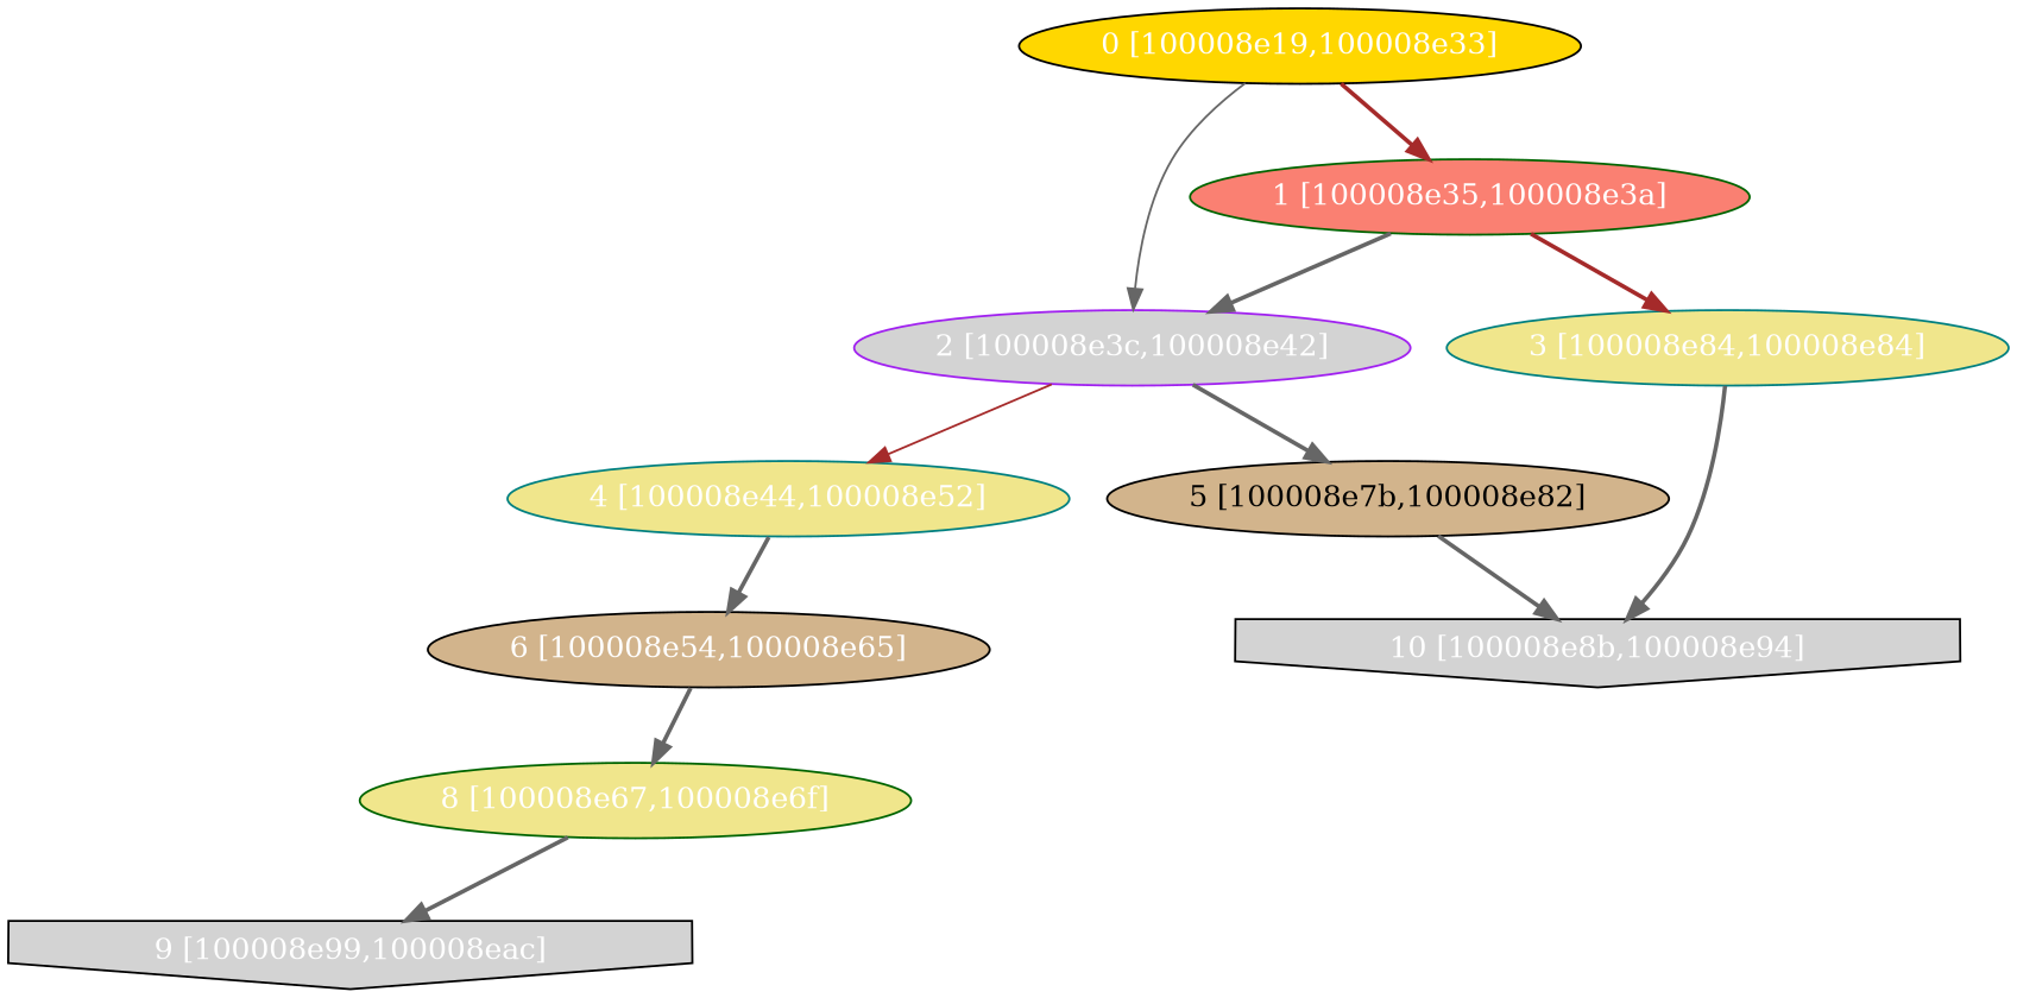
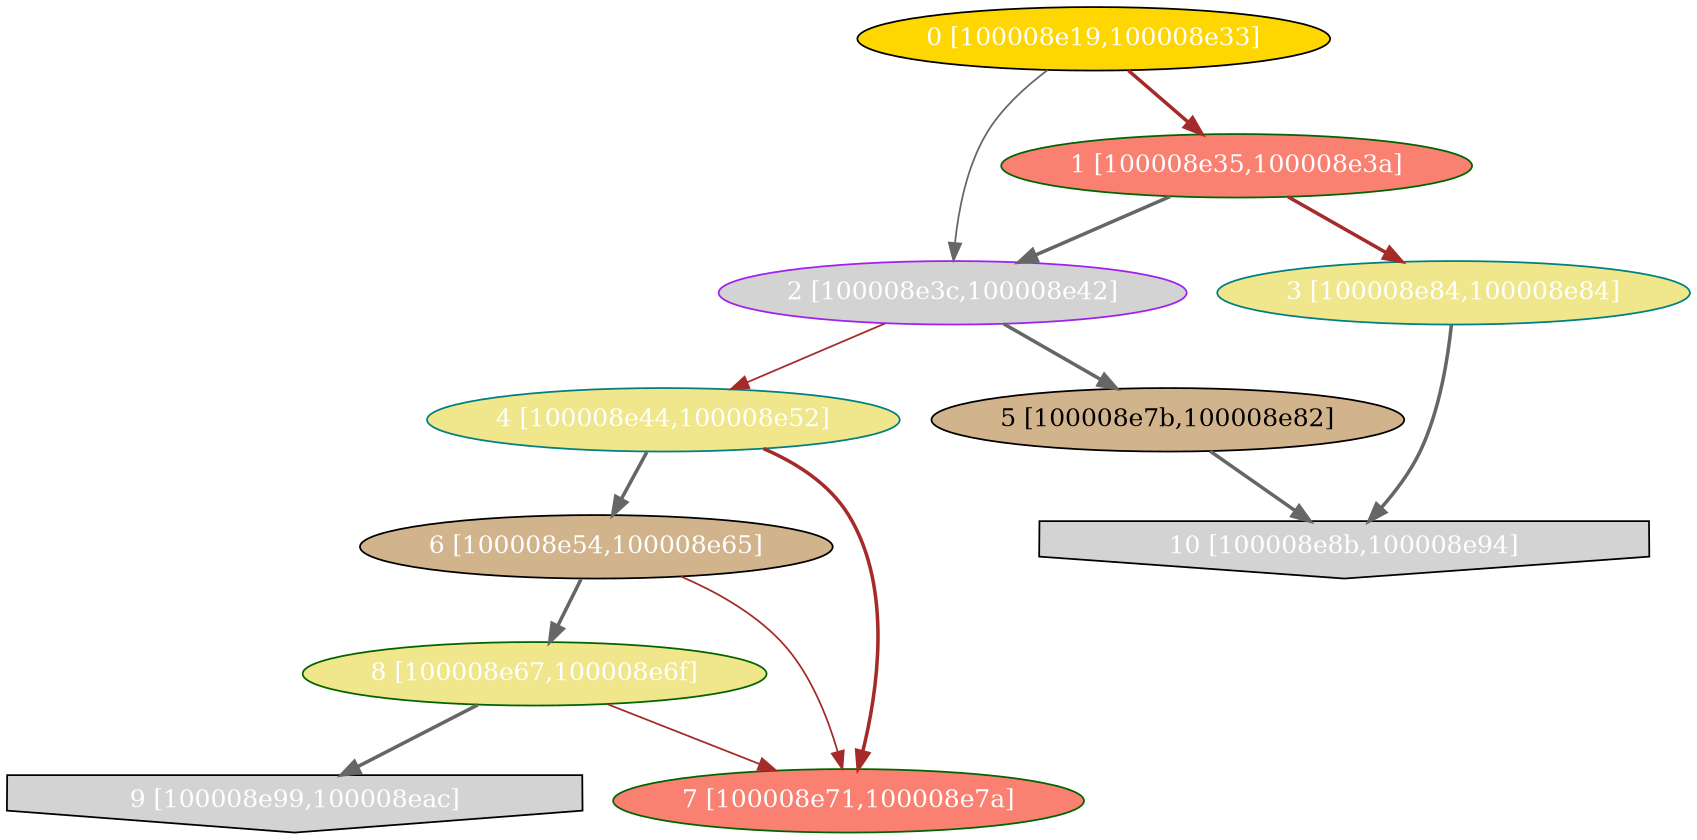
  digraph {
    node [fillcolor=lightgrey fontcolor="#ffffff" shape=oval style=filled color=black]
    edge [color=gray40 style=bold]
    n1 [fillcolor=gold label="0 [100008e19,100008e33]"]
    n2 [fillcolor=salmon label="1 [100008e35,100008e3a]" color=darkgreen]
    n3 [label="2 [100008e3c,100008e42]" color=purple]
    n4 [fillcolor=khaki label="3 [100008e84,100008e84]" color=teal]
    n5 [fillcolor=khaki label="4 [100008e44,100008e52]" color=teal]
    n6 [fillcolor=tan fontcolor="#000000" label="5 [100008e7b,100008e82]"]
    n7 [label="10 [100008e8b,100008e94]" shape=invhouse]
    n8 [fillcolor=tan label="6 [100008e54,100008e65]"]
+   n9 [fillcolor=salmon label="7 [100008e71,100008e7a]" color=darkgreen]
    n10 [fillcolor=khaki label="8 [100008e67,100008e6f]" color=darkgreen]
    n11 [label="9 [100008e99,100008eac]" shape=invhouse]
    n1 -> n2 [color=brown]
    n1 -> n3 [style=solid]
    n2 -> n3
    n2 -> n4 [color=brown]
    n3 -> n5 [color=brown style=solid]
    n3 -> n6
    n4 -> n7
    n5 -> n8
+   n5 -> n9 [color=brown]
    n6 -> n7
+   n8 -> n9 [color=brown style=solid]
    n8 -> n10
+   n10 -> n9 [color=brown style=solid]
    n10 -> n11
  }
